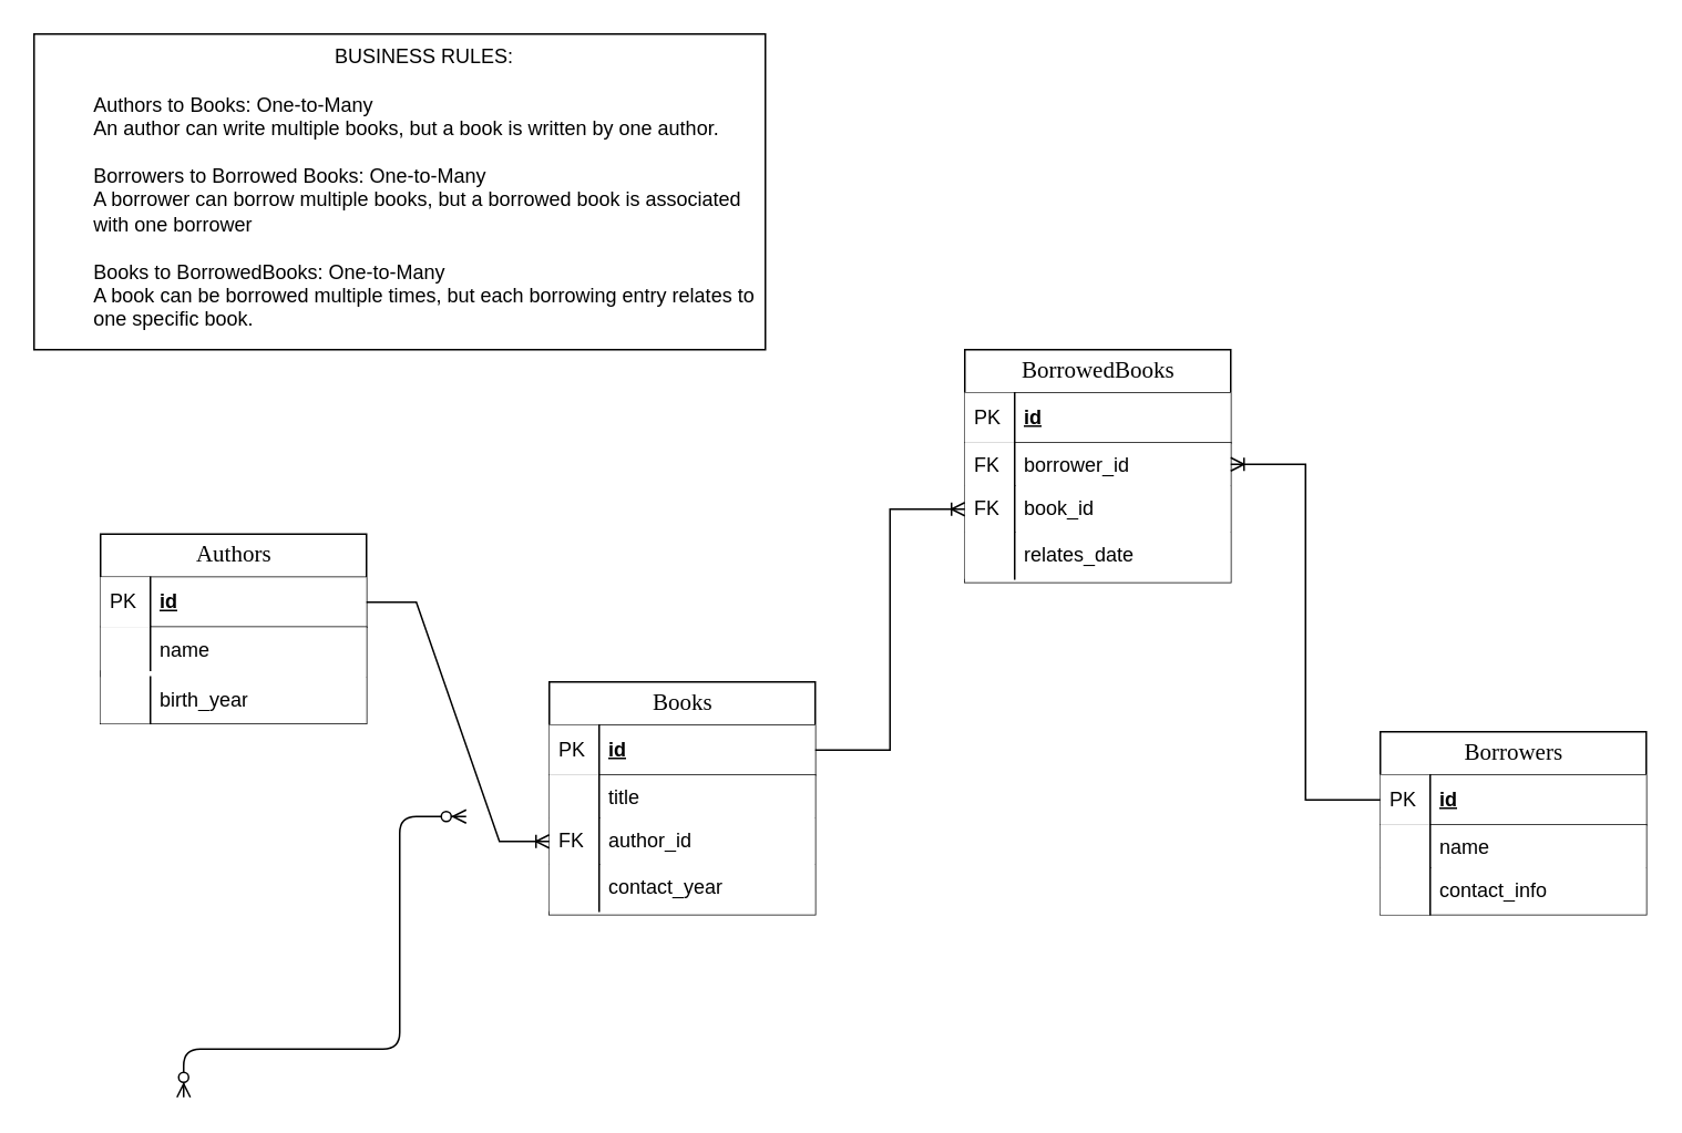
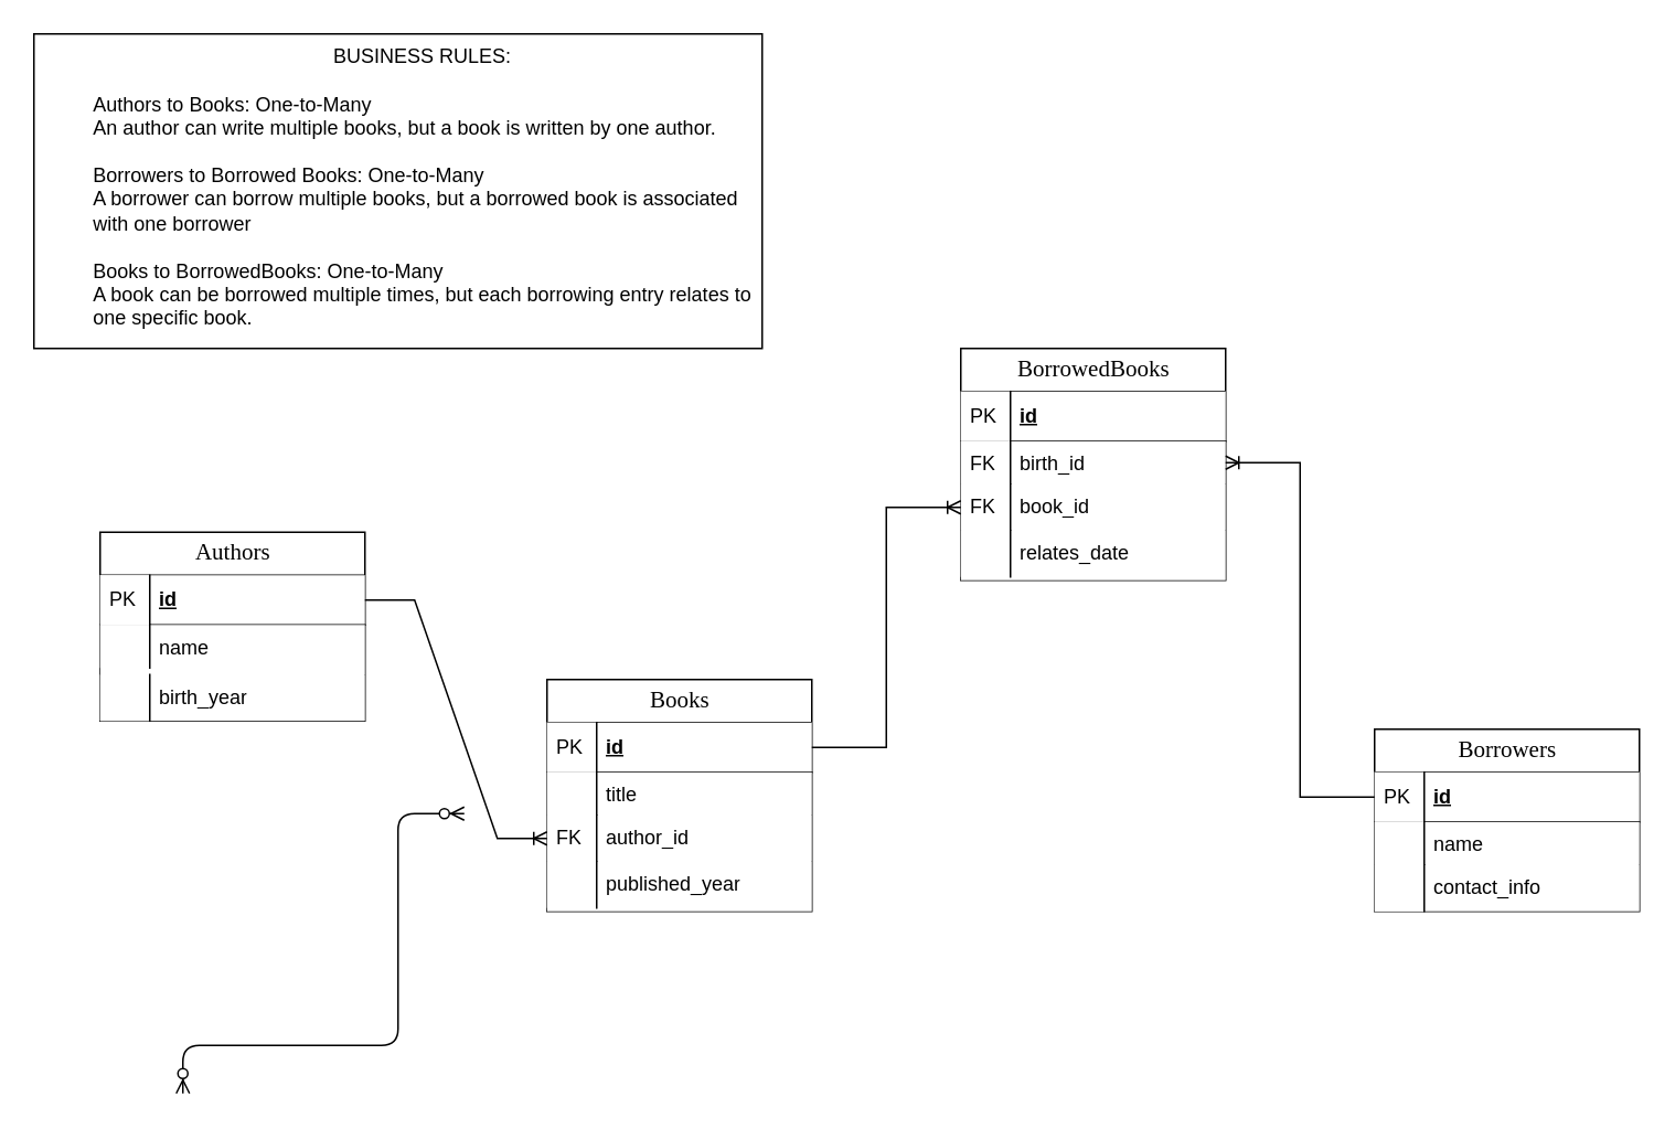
  <mxCell id="0" />
  <mxCell id="1" parent="0" />
  <mxCell id="2" value="" style="edgeStyle=orthogonalEdgeStyle;html=1;endArrow=ERzeroToMany;endFill=1;startArrow=ERzeroToMany;labelBackgroundColor=none;fontFamily=Verdana;fontSize=14;entryX=0;entryY=0.5;exitX=0;exitY=0.5;" parent="1" edge="1"><mxGeometry width="100" height="100" relative="1" as="geometry"><mxPoint x="110" y="660" as="sourcePoint" /><mxPoint x="280" y="491" as="targetPoint" /><Array as="points"><mxPoint x="240" y="631" /><mxPoint x="240" y="491" /></Array></mxGeometry></mxCell>
  <mxCell id="3" value="Authors" style="swimlane;html=1;fontStyle=0;childLayout=stackLayout;horizontal=1;startSize=26;horizontalStack=0;resizeParent=1;resizeLast=0;collapsible=1;marginBottom=0;swimlaneFillColor=#ffffff;align=center;rounded=0;shadow=0;comic=0;labelBackgroundColor=none;strokeWidth=1;fontFamily=Verdana;fontSize=14" parent="1" vertex="1"><mxGeometry x="60" y="321" width="160" height="114" as="geometry" /></mxCell>
  <mxCell id="4" value="id" style="shape=partialRectangle;top=0;left=0;right=0;bottom=1;html=1;align=left;verticalAlign=middle;spacingLeft=34;spacingRight=4;whiteSpace=wrap;overflow=hidden;rotatable=0;points=[[0,0.5],[1,0.5]];portConstraint=eastwest;dropTarget=0;fontStyle=5;" parent="3" vertex="1"><mxGeometry y="26" width="160" height="30" as="geometry" /></mxCell>
  <mxCell id="5" value="PK" style="shape=partialRectangle;top=0;left=0;bottom=0;html=1;align=left;verticalAlign=middle;spacingLeft=4;spacingRight=4;whiteSpace=wrap;overflow=hidden;rotatable=0;points=[];portConstraint=eastwest;part=1;" parent="4" vertex="1" connectable="0"><mxGeometry width="30" height="30" as="geometry" /></mxCell>
  <mxCell id="6" value="name" style="shape=partialRectangle;top=0;left=0;right=0;bottom=0;html=1;align=left;verticalAlign=top;spacingLeft=34;spacingRight=4;whiteSpace=wrap;overflow=hidden;rotatable=0;points=[[0,0.5],[1,0.5]];portConstraint=eastwest;dropTarget=0;" parent="3" vertex="1"><mxGeometry y="56" width="160" height="30" as="geometry" /></mxCell>
  <mxCell id="7" value="" style="shape=partialRectangle;top=0;left=0;bottom=0;html=1;align=left;verticalAlign=top;spacingLeft=4;spacingRight=4;whiteSpace=wrap;overflow=hidden;rotatable=0;points=[];portConstraint=eastwest;part=1;" parent="6" vertex="1" connectable="0"><mxGeometry width="30" height="26" as="geometry" /></mxCell>
  <mxCell id="8" value="birth_year" style="shape=partialRectangle;top=0;left=0;right=0;bottom=0;html=1;align=left;verticalAlign=top;spacingLeft=34;spacingRight=4;whiteSpace=wrap;overflow=hidden;rotatable=0;points=[[0,0.5],[1,0.5]];portConstraint=eastwest;dropTarget=0;" parent="3" vertex="1"><mxGeometry y="86" width="160" height="28" as="geometry" /></mxCell>
  <mxCell id="9" value="" style="shape=partialRectangle;top=0;left=0;bottom=0;html=1;align=left;verticalAlign=top;spacingLeft=4;spacingRight=4;whiteSpace=wrap;overflow=hidden;rotatable=0;points=[];portConstraint=eastwest;part=1;" parent="8" vertex="1" connectable="0"><mxGeometry width="30" height="28" as="geometry" /></mxCell>
  <mxCell id="10" style="shape=partialRectangle;top=0;left=0;right=0;bottom=0;html=1;align=left;verticalAlign=top;spacingLeft=34;spacingRight=4;whiteSpace=wrap;overflow=hidden;rotatable=0;points=[[0,0.5],[1,0.5]];portConstraint=eastwest;dropTarget=0;" vertex="1" parent="3"><mxGeometry y="114" width="160" as="geometry" /></mxCell>
  <mxCell id="11" value="Books" style="swimlane;html=1;fontStyle=0;childLayout=stackLayout;horizontal=1;startSize=26;horizontalStack=0;resizeParent=1;resizeLast=0;collapsible=1;marginBottom=0;swimlaneFillColor=#ffffff;align=center;rounded=0;shadow=0;comic=0;labelBackgroundColor=none;strokeWidth=1;fontFamily=Verdana;fontSize=14" vertex="1" parent="1"><mxGeometry x="330" y="410" width="160" height="140" as="geometry" /></mxCell>
  <mxCell id="12" value="id" style="shape=partialRectangle;top=0;left=0;right=0;bottom=1;html=1;align=left;verticalAlign=middle;spacingLeft=34;spacingRight=4;whiteSpace=wrap;overflow=hidden;rotatable=0;points=[[0,0.5],[1,0.5]];portConstraint=eastwest;dropTarget=0;fontStyle=5;" vertex="1" parent="11"><mxGeometry y="26" width="160" height="30" as="geometry" /></mxCell>
  <mxCell id="13" value="PK" style="shape=partialRectangle;top=0;left=0;bottom=0;html=1;align=left;verticalAlign=middle;spacingLeft=4;spacingRight=4;whiteSpace=wrap;overflow=hidden;rotatable=0;points=[];portConstraint=eastwest;part=1;" vertex="1" connectable="0" parent="12"><mxGeometry width="30" height="30" as="geometry" /></mxCell>
  <mxCell id="14" value="title" style="shape=partialRectangle;top=0;left=0;right=0;bottom=0;html=1;align=left;verticalAlign=top;spacingLeft=34;spacingRight=4;whiteSpace=wrap;overflow=hidden;rotatable=0;points=[[0,0.5],[1,0.5]];portConstraint=eastwest;dropTarget=0;" vertex="1" parent="11"><mxGeometry y="56" width="160" height="26" as="geometry" /></mxCell>
  <mxCell id="15" value="" style="shape=partialRectangle;top=0;left=0;bottom=0;html=1;align=left;verticalAlign=top;spacingLeft=4;spacingRight=4;whiteSpace=wrap;overflow=hidden;rotatable=0;points=[];portConstraint=eastwest;part=1;" vertex="1" connectable="0" parent="14"><mxGeometry width="30" height="26" as="geometry" /></mxCell>
  <mxCell id="16" value="author_id" style="shape=partialRectangle;top=0;left=0;right=0;bottom=0;html=1;align=left;verticalAlign=top;spacingLeft=34;spacingRight=4;whiteSpace=wrap;overflow=hidden;rotatable=0;points=[[0,0.5],[1,0.5]];portConstraint=eastwest;dropTarget=0;" vertex="1" parent="11"><mxGeometry y="82" width="160" height="28" as="geometry" /></mxCell>
  <mxCell id="17" value="FK" style="shape=partialRectangle;top=0;left=0;bottom=0;html=1;align=left;verticalAlign=top;spacingLeft=4;spacingRight=4;whiteSpace=wrap;overflow=hidden;rotatable=0;points=[];portConstraint=eastwest;part=1;" vertex="1" connectable="0" parent="16"><mxGeometry width="30" height="28" as="geometry" /></mxCell>
- <mxCell id="18" value="contact_year" style="shape=partialRectangle;top=0;left=0;right=0;bottom=0;html=1;align=left;verticalAlign=top;spacingLeft=34;spacingRight=4;whiteSpace=wrap;overflow=hidden;rotatable=0;points=[[0,0.5],[1,0.5]];portConstraint=eastwest;dropTarget=0;" vertex="1" parent="11"><mxGeometry y="110" width="160" height="30" as="geometry" /></mxCell>
+ <mxCell id="18" value="published_year" style="shape=partialRectangle;top=0;left=0;right=0;bottom=0;html=1;align=left;verticalAlign=top;spacingLeft=34;spacingRight=4;whiteSpace=wrap;overflow=hidden;rotatable=0;points=[[0,0.5],[1,0.5]];portConstraint=eastwest;dropTarget=0;" vertex="1" parent="11"><mxGeometry y="110" width="160" height="30" as="geometry" /></mxCell>
  <mxCell id="19" value="" style="shape=partialRectangle;top=0;left=0;bottom=0;html=1;align=left;verticalAlign=top;spacingLeft=4;spacingRight=4;whiteSpace=wrap;overflow=hidden;rotatable=0;points=[];portConstraint=eastwest;part=1;" vertex="1" connectable="0" parent="18"><mxGeometry width="30" height="28" as="geometry" /></mxCell>
  <mxCell id="20" style="shape=partialRectangle;top=0;left=0;right=0;bottom=0;html=1;align=left;verticalAlign=top;spacingLeft=34;spacingRight=4;whiteSpace=wrap;overflow=hidden;rotatable=0;points=[[0,0.5],[1,0.5]];portConstraint=eastwest;dropTarget=0;" vertex="1" parent="11"><mxGeometry y="140" width="160" as="geometry" /></mxCell>
  <mxCell id="21" value="BorrowedBooks" style="swimlane;html=1;fontStyle=0;childLayout=stackLayout;horizontal=1;startSize=26;horizontalStack=0;resizeParent=1;resizeLast=0;collapsible=1;marginBottom=0;swimlaneFillColor=#ffffff;align=center;rounded=0;shadow=0;comic=0;labelBackgroundColor=none;strokeWidth=1;fontFamily=Verdana;fontSize=14" vertex="1" parent="1"><mxGeometry x="580" y="210" width="160" height="140" as="geometry" /></mxCell>
  <mxCell id="22" value="id" style="shape=partialRectangle;top=0;left=0;right=0;bottom=1;html=1;align=left;verticalAlign=middle;spacingLeft=34;spacingRight=4;whiteSpace=wrap;overflow=hidden;rotatable=0;points=[[0,0.5],[1,0.5]];portConstraint=eastwest;dropTarget=0;fontStyle=5;" vertex="1" parent="21"><mxGeometry y="26" width="160" height="30" as="geometry" /></mxCell>
  <mxCell id="23" value="PK" style="shape=partialRectangle;top=0;left=0;bottom=0;html=1;align=left;verticalAlign=middle;spacingLeft=4;spacingRight=4;whiteSpace=wrap;overflow=hidden;rotatable=0;points=[];portConstraint=eastwest;part=1;" vertex="1" connectable="0" parent="22"><mxGeometry width="30" height="30" as="geometry" /></mxCell>
- <mxCell id="24" value="borrower_id" style="shape=partialRectangle;top=0;left=0;right=0;bottom=0;html=1;align=left;verticalAlign=top;spacingLeft=34;spacingRight=4;whiteSpace=wrap;overflow=hidden;rotatable=0;points=[[0,0.5],[1,0.5]];portConstraint=eastwest;dropTarget=0;" vertex="1" parent="21"><mxGeometry y="56" width="160" height="26" as="geometry" /></mxCell>
+ <mxCell id="24" value="birth_id" style="shape=partialRectangle;top=0;left=0;right=0;bottom=0;html=1;align=left;verticalAlign=top;spacingLeft=34;spacingRight=4;whiteSpace=wrap;overflow=hidden;rotatable=0;points=[[0,0.5],[1,0.5]];portConstraint=eastwest;dropTarget=0;" vertex="1" parent="21"><mxGeometry y="56" width="160" height="26" as="geometry" /></mxCell>
  <mxCell id="25" value="FK" style="shape=partialRectangle;top=0;left=0;bottom=0;html=1;align=left;verticalAlign=top;spacingLeft=4;spacingRight=4;whiteSpace=wrap;overflow=hidden;rotatable=0;points=[];portConstraint=eastwest;part=1;" vertex="1" connectable="0" parent="24"><mxGeometry width="30" height="26" as="geometry" /></mxCell>
  <mxCell id="26" value="book_id" style="shape=partialRectangle;top=0;left=0;right=0;bottom=0;html=1;align=left;verticalAlign=top;spacingLeft=34;spacingRight=4;whiteSpace=wrap;overflow=hidden;rotatable=0;points=[[0,0.5],[1,0.5]];portConstraint=eastwest;dropTarget=0;" vertex="1" parent="21"><mxGeometry y="82" width="160" height="28" as="geometry" /></mxCell>
  <mxCell id="27" value="FK" style="shape=partialRectangle;top=0;left=0;bottom=0;html=1;align=left;verticalAlign=top;spacingLeft=4;spacingRight=4;whiteSpace=wrap;overflow=hidden;rotatable=0;points=[];portConstraint=eastwest;part=1;" vertex="1" connectable="0" parent="26"><mxGeometry width="30" height="28" as="geometry" /></mxCell>
  <mxCell id="28" value="relates_date" style="shape=partialRectangle;top=0;left=0;right=0;bottom=0;html=1;align=left;verticalAlign=top;spacingLeft=34;spacingRight=4;whiteSpace=wrap;overflow=hidden;rotatable=0;points=[[0,0.5],[1,0.5]];portConstraint=eastwest;dropTarget=0;" vertex="1" parent="21"><mxGeometry y="110" width="160" height="30" as="geometry" /></mxCell>
  <mxCell id="29" value="" style="shape=partialRectangle;top=0;left=0;bottom=0;html=1;align=left;verticalAlign=top;spacingLeft=4;spacingRight=4;whiteSpace=wrap;overflow=hidden;rotatable=0;points=[];portConstraint=eastwest;part=1;" vertex="1" connectable="0" parent="28"><mxGeometry width="30" height="28" as="geometry" /></mxCell>
  <mxCell id="30" style="shape=partialRectangle;top=0;left=0;right=0;bottom=0;html=1;align=left;verticalAlign=top;spacingLeft=34;spacingRight=4;whiteSpace=wrap;overflow=hidden;rotatable=0;points=[[0,0.5],[1,0.5]];portConstraint=eastwest;dropTarget=0;" vertex="1" parent="21"><mxGeometry y="140" width="160" as="geometry" /></mxCell>
  <mxCell id="31" value="Borrowers" style="swimlane;html=1;fontStyle=0;childLayout=stackLayout;horizontal=1;startSize=26;horizontalStack=0;resizeParent=1;resizeLast=0;collapsible=1;marginBottom=0;swimlaneFillColor=#ffffff;align=center;rounded=0;shadow=0;comic=0;labelBackgroundColor=none;strokeWidth=1;fontFamily=Verdana;fontSize=14" vertex="1" parent="1"><mxGeometry x="830" y="440" width="160" height="110" as="geometry" /></mxCell>
  <mxCell id="32" value="id" style="shape=partialRectangle;top=0;left=0;right=0;bottom=1;html=1;align=left;verticalAlign=middle;spacingLeft=34;spacingRight=4;whiteSpace=wrap;overflow=hidden;rotatable=0;points=[[0,0.5],[1,0.5]];portConstraint=eastwest;dropTarget=0;fontStyle=5;" vertex="1" parent="31"><mxGeometry y="26" width="160" height="30" as="geometry" /></mxCell>
  <mxCell id="33" value="PK" style="shape=partialRectangle;top=0;left=0;bottom=0;html=1;align=left;verticalAlign=middle;spacingLeft=4;spacingRight=4;whiteSpace=wrap;overflow=hidden;rotatable=0;points=[];portConstraint=eastwest;part=1;" vertex="1" connectable="0" parent="32"><mxGeometry width="30" height="30" as="geometry" /></mxCell>
  <mxCell id="34" value="name" style="shape=partialRectangle;top=0;left=0;right=0;bottom=0;html=1;align=left;verticalAlign=top;spacingLeft=34;spacingRight=4;whiteSpace=wrap;overflow=hidden;rotatable=0;points=[[0,0.5],[1,0.5]];portConstraint=eastwest;dropTarget=0;" vertex="1" parent="31"><mxGeometry y="56" width="160" height="26" as="geometry" /></mxCell>
  <mxCell id="35" value="" style="shape=partialRectangle;top=0;left=0;bottom=0;html=1;align=left;verticalAlign=top;spacingLeft=4;spacingRight=4;whiteSpace=wrap;overflow=hidden;rotatable=0;points=[];portConstraint=eastwest;part=1;" vertex="1" connectable="0" parent="34"><mxGeometry width="30" height="26" as="geometry" /></mxCell>
  <mxCell id="36" value="contact_info" style="shape=partialRectangle;top=0;left=0;right=0;bottom=0;html=1;align=left;verticalAlign=top;spacingLeft=34;spacingRight=4;whiteSpace=wrap;overflow=hidden;rotatable=0;points=[[0,0.5],[1,0.5]];portConstraint=eastwest;dropTarget=0;" vertex="1" parent="31"><mxGeometry y="82" width="160" height="28" as="geometry" /></mxCell>
  <mxCell id="37" value="" style="shape=partialRectangle;top=0;left=0;bottom=0;html=1;align=left;verticalAlign=top;spacingLeft=4;spacingRight=4;whiteSpace=wrap;overflow=hidden;rotatable=0;points=[];portConstraint=eastwest;part=1;" vertex="1" connectable="0" parent="36"><mxGeometry width="30" height="28" as="geometry" /></mxCell>
  <mxCell id="38" style="shape=partialRectangle;top=0;left=0;right=0;bottom=0;html=1;align=left;verticalAlign=top;spacingLeft=34;spacingRight=4;whiteSpace=wrap;overflow=hidden;rotatable=0;points=[[0,0.5],[1,0.5]];portConstraint=eastwest;dropTarget=0;" vertex="1" parent="31"><mxGeometry y="110" width="160" as="geometry" /></mxCell>
  <mxCell id="39" value="" style="edgeStyle=entityRelationEdgeStyle;fontSize=12;html=1;endArrow=ERoneToMany;rounded=0;fontFamily=Helvetica;fontColor=default;exitX=1;exitY=0.5;exitDx=0;exitDy=0;entryX=0;entryY=0.5;entryDx=0;entryDy=0;" edge="1" parent="1" source="4" target="16"><mxGeometry width="100" height="100" relative="1" as="geometry"><mxPoint x="120" y="440" as="sourcePoint" /><mxPoint x="220" y="340" as="targetPoint" /></mxGeometry></mxCell>
  <mxCell id="40" value="" style="edgeStyle=orthogonalEdgeStyle;fontSize=12;html=1;endArrow=ERoneToMany;rounded=0;fontFamily=Helvetica;fontColor=default;exitX=0;exitY=0.5;exitDx=0;exitDy=0;entryX=1;entryY=0.5;entryDx=0;entryDy=0;" edge="1" parent="1" source="32" target="24"><mxGeometry width="100" height="100" relative="1" as="geometry"><mxPoint x="580" y="420" as="sourcePoint" /><mxPoint x="670" y="300" as="targetPoint" /></mxGeometry></mxCell>
  <mxCell id="41" value="BUSINESS RULES:&lt;div&gt;&lt;br&gt;&lt;/div&gt;&lt;div style=&quot;&quot;&gt;&lt;div style=&quot;text-align: left;&quot;&gt;&lt;span style=&quot;text-wrap: nowrap; background-color: initial;&quot;&gt;Authors to Books: One-to-Many&lt;/span&gt;&lt;/div&gt;&lt;div style=&quot;text-align: left; text-wrap: nowrap;&quot;&gt;An author can write multiple books, but a book is written by one author.&lt;/div&gt;&lt;div style=&quot;text-align: left; text-wrap: nowrap;&quot;&gt;&lt;br&gt;&lt;/div&gt;&lt;div style=&quot;text-align: left; text-wrap: nowrap;&quot;&gt;Borrowers to Borrowed Books: One-to-Many&lt;/div&gt;&lt;div style=&quot;text-align: left; text-wrap: nowrap;&quot;&gt;A borrower can borrow multiple books, but a borrowed book is associated&amp;nbsp;&lt;/div&gt;&lt;div style=&quot;text-align: left; text-wrap: nowrap;&quot;&gt;with one borrower&lt;/div&gt;&lt;div style=&quot;text-align: left; text-wrap: nowrap;&quot;&gt;&lt;br&gt;&lt;/div&gt;&lt;div style=&quot;text-align: left; text-wrap: nowrap;&quot;&gt;Books to BorrowedBooks: One-to-Many&lt;/div&gt;&lt;div style=&quot;text-align: left; text-wrap: nowrap;&quot;&gt;A book can be borrowed multiple times, but each borrowing entry relates to&lt;/div&gt;&lt;div style=&quot;text-align: left; text-wrap: nowrap;&quot;&gt;one specific book.&lt;/div&gt;&lt;div style=&quot;text-align: left; text-wrap: nowrap;&quot;&gt;&lt;br&gt;&lt;/div&gt;&lt;/div&gt;" style="whiteSpace=wrap;html=1;strokeColor=default;align=center;verticalAlign=top;spacingLeft=34;spacingRight=4;fontFamily=Helvetica;fontSize=12;fontColor=default;fillColor=default;" vertex="1" parent="1"><mxGeometry x="20" y="20" width="440" height="190" as="geometry" /></mxCell>
  <mxCell id="42" value="" style="edgeStyle=orthogonalEdgeStyle;fontSize=12;html=1;endArrow=ERoneToMany;rounded=0;fontFamily=Helvetica;fontColor=default;exitX=1;exitY=0.5;exitDx=0;exitDy=0;entryX=0;entryY=0.5;entryDx=0;entryDy=0;" edge="1" parent="1" source="12" target="26"><mxGeometry width="100" height="100" relative="1" as="geometry"><mxPoint x="840" y="491" as="sourcePoint" /><mxPoint x="750" y="289" as="targetPoint" /></mxGeometry></mxCell>
